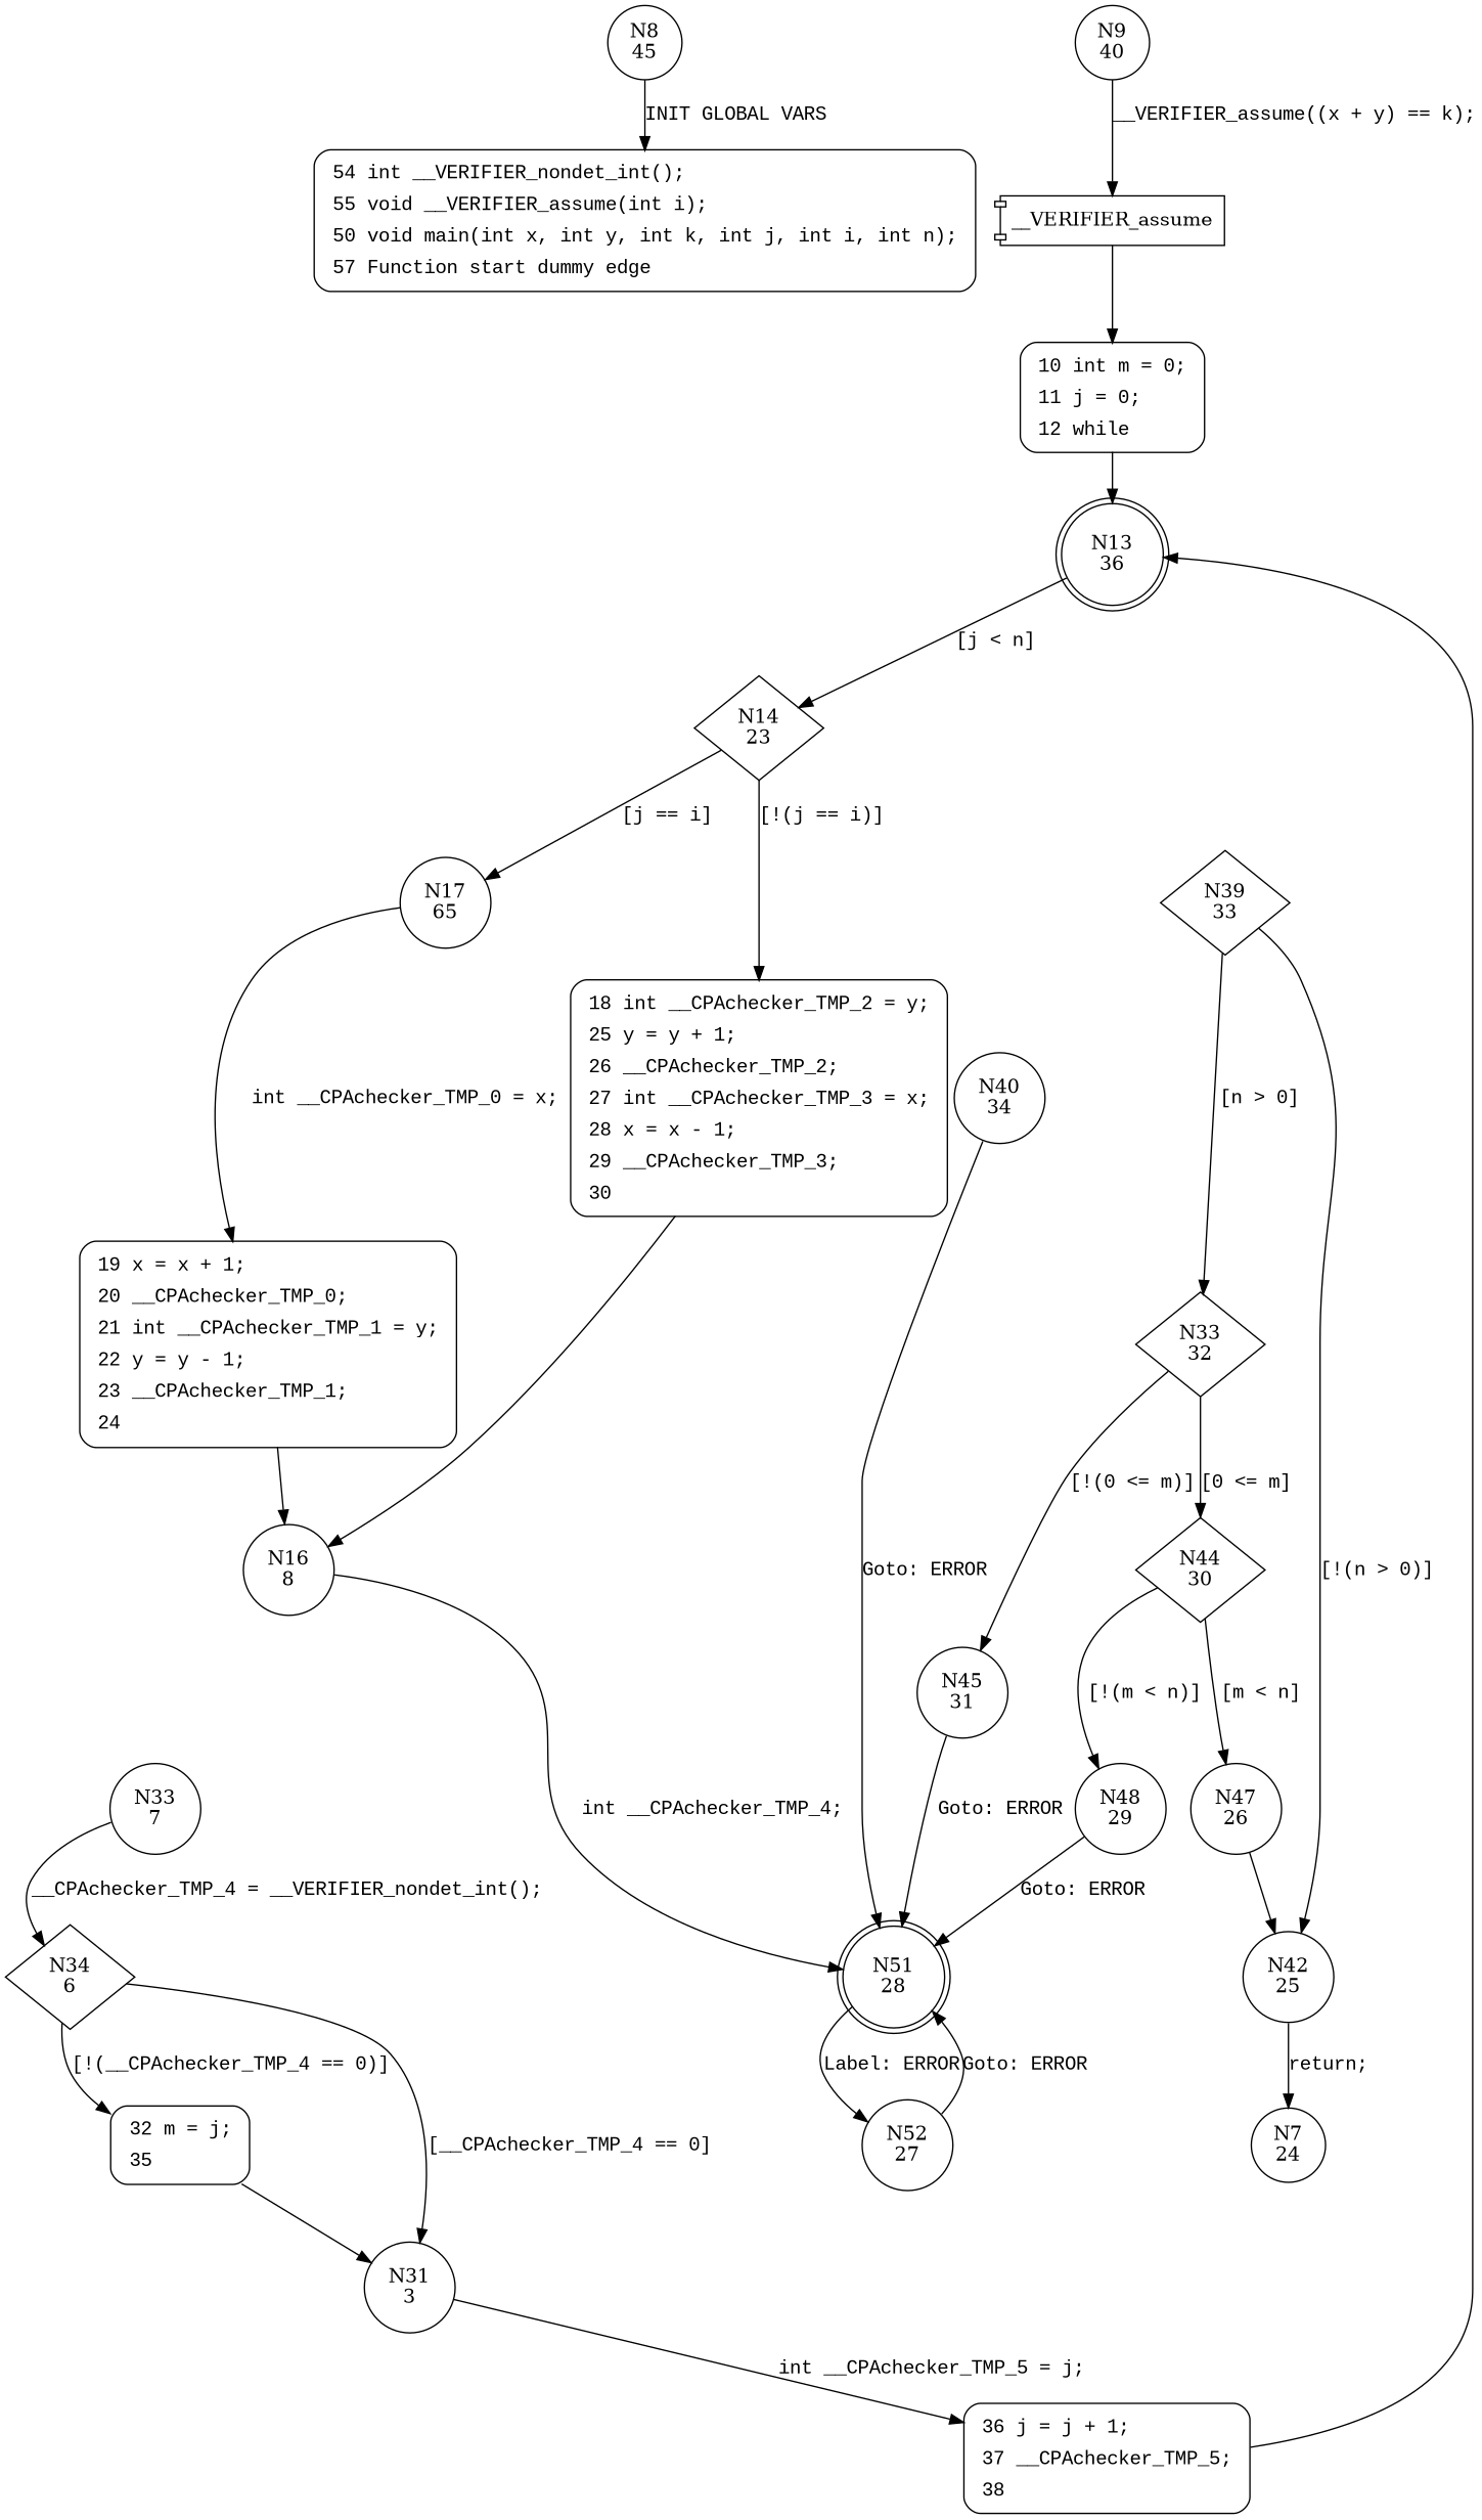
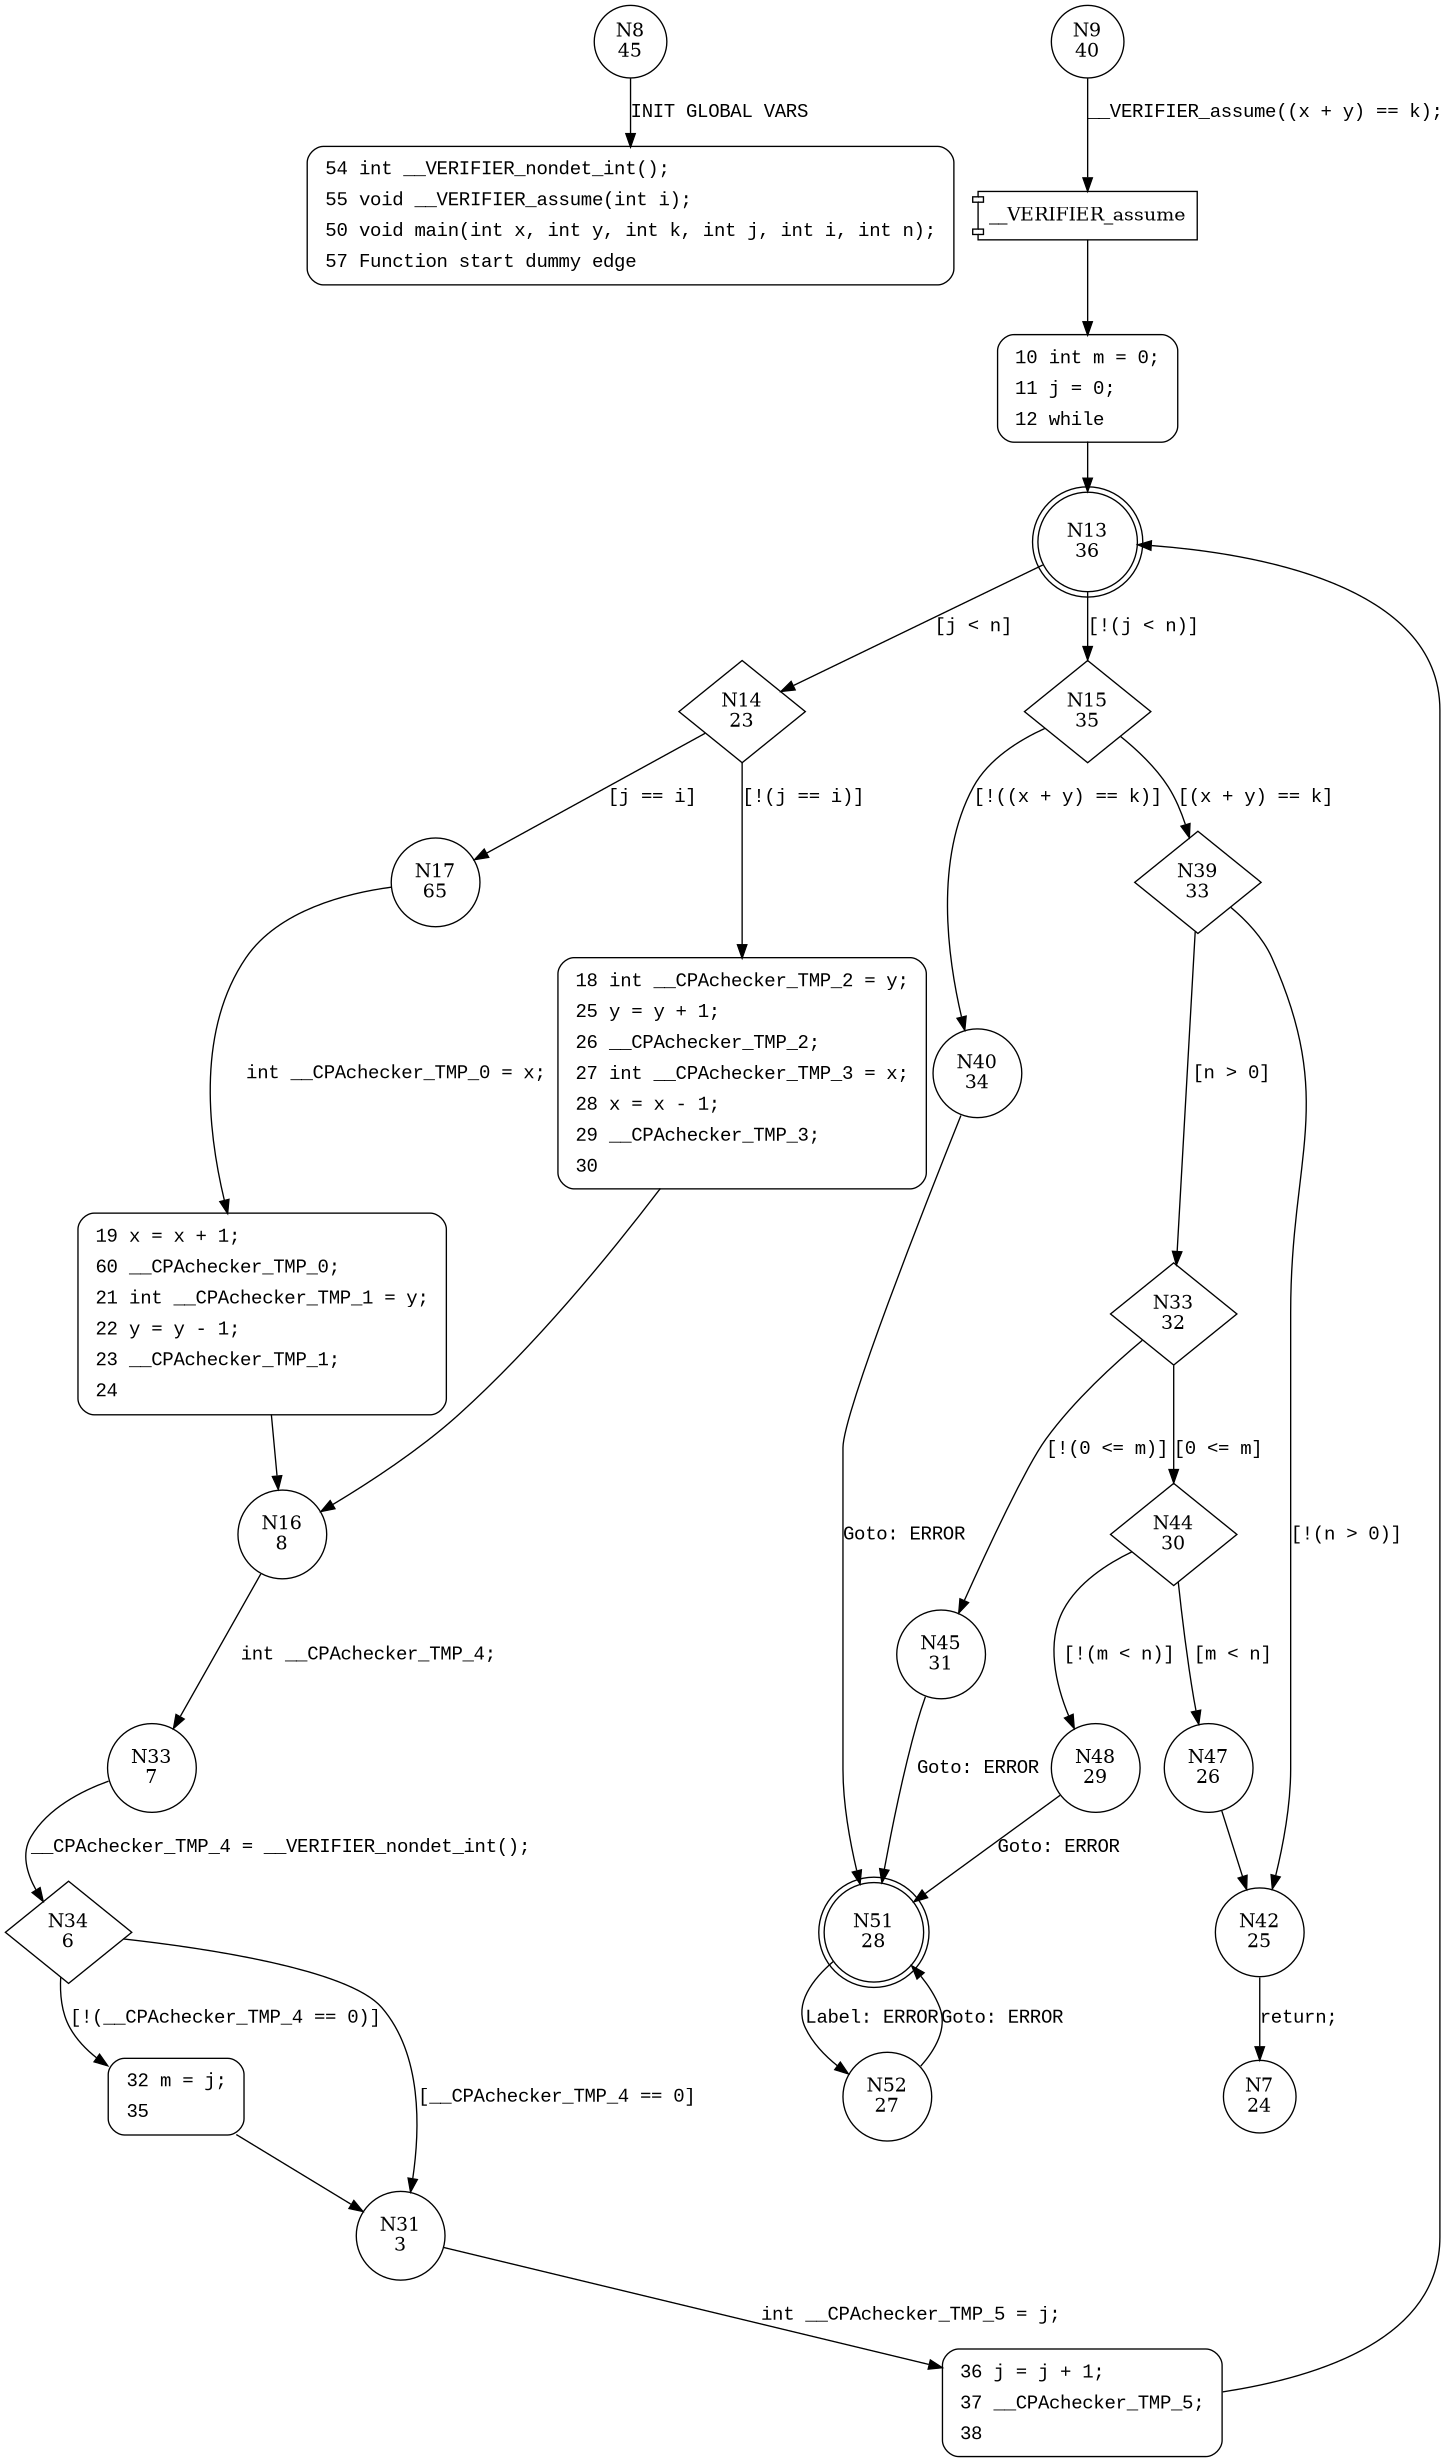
  digraph {
    node [shape=circle]
    edge [fontname="Courier New"]
    n1 [label="N8\n45"]
    n2 [fillcolor=white fontname="Courier New" label=<<table border="0" cellborder="0" cellpadding="3" bgcolor="white"><tr><td align="right">54</td><td align="left">int __VERIFIER_nondet_int();</td></tr><tr><td align="right">55</td><td align="left">void __VERIFIER_assume(int i);</td></tr><tr><td align="right">50</td><td align="left">void main(int x, int y, int k, int j, int i, int n);</td></tr><tr><td align="right">57</td><td align="left">Function start dummy edge</td></tr></table>> penwidth=1 shape=Mrecord style="filled,bold"]
    n3 [label="N9\n40"]
    n4 [label=__VERIFIER_assume shape=component]
    n5 [fillcolor=white fontname="Courier New" label=<<table border="0" cellborder="0" cellpadding="3" bgcolor="white"><tr><td align="right">10</td><td align="left">int m = 0;</td></tr><tr><td align="right">11</td><td align="left">j = 0;</td></tr><tr><td align="right">12</td><td align="left">while</td></tr></table>> penwidth=1 shape=Mrecord style="filled,bold"]
    n6 [label="N13\n36" shape=doublecircle]
    n7 [label="N14\n23" shape=diamond]
+   n8 [label="N15\n35" shape=diamond]
    n9 [label="N17\n65"]
    n10 [fillcolor=white fontname="Courier New" label=<<table border="0" cellborder="0" cellpadding="3" bgcolor="white"><tr><td align="right">18</td><td align="left">int __CPAchecker_TMP_2 = y;</td></tr><tr><td align="right">25</td><td align="left">y = y + 1;</td></tr><tr><td align="right">26</td><td align="left">__CPAchecker_TMP_2;</td></tr><tr><td align="right">27</td><td align="left">int __CPAchecker_TMP_3 = x;</td></tr><tr><td align="right">28</td><td align="left">x = x - 1;</td></tr><tr><td align="right">29</td><td align="left">__CPAchecker_TMP_3;</td></tr><tr><td align="right">30</td><td align="left"></td></tr></table>> penwidth=1 shape=Mrecord style="filled,bold"]
    n11 [label="N39\n33" shape=diamond]
    n12 [label="N40\n34"]
-   n13 [fillcolor=white fontname="Courier New" label=<<table border="0" cellborder="0" cellpadding="3" bgcolor="white"><tr><td align="right">19</td><td align="left">x = x + 1;</td></tr><tr><td align="right">20</td><td align="left">__CPAchecker_TMP_0;</td></tr><tr><td align="right">21</td><td align="left">int __CPAchecker_TMP_1 = y;</td></tr><tr><td align="right">22</td><td align="left">y = y - 1;</td></tr><tr><td align="right">23</td><td align="left">__CPAchecker_TMP_1;</td></tr><tr><td align="right">24</td><td align="left"></td></tr></table>> penwidth=1 shape=Mrecord style="filled,bold"]
+   n13 [fillcolor=white fontname="Courier New" label=<<table border="0" cellborder="0" cellpadding="3" bgcolor="white"><tr><td align="right">19</td><td align="left">x = x + 1;</td></tr><tr><td align="right">60</td><td align="left">__CPAchecker_TMP_0;</td></tr><tr><td align="right">21</td><td align="left">int __CPAchecker_TMP_1 = y;</td></tr><tr><td align="right">22</td><td align="left">y = y - 1;</td></tr><tr><td align="right">23</td><td align="left">__CPAchecker_TMP_1;</td></tr><tr><td align="right">24</td><td align="left"></td></tr></table>> penwidth=1 shape=Mrecord style="filled,bold"]
    n14 [label="N16\n8"]
    n15 [label="N33\n32" shape=diamond]
    n16 [label="N42\n25"]
    n17 [label="N51\n28" shape=doublecircle]
    n18 [label="N44\n30" shape=diamond]
    n19 [label="N45\n31"]
    n20 [label="N7\n24"]
    n21 [label="N52\n27"]
    n22 [label="N47\n26"]
    n23 [label="N48\n29"]
    n24 [label="N33\n7"]
    n25 [label="N34\n6" shape=diamond]
    n26 [label="N31\n3"]
    n27 [fillcolor=white fontname="Courier New" label=<<table border="0" cellborder="0" cellpadding="3" bgcolor="white"><tr><td align="right">32</td><td align="left">m = j;</td></tr><tr><td align="right">35</td><td align="left"></td></tr></table>> penwidth=1 shape=Mrecord style="filled,bold"]
    n28 [fillcolor=white fontname="Courier New" label=<<table border="0" cellborder="0" cellpadding="3" bgcolor="white"><tr><td align="right">36</td><td align="left">j = j + 1;</td></tr><tr><td align="right">37</td><td align="left">__CPAchecker_TMP_5;</td></tr><tr><td align="right">38</td><td align="left"></td></tr></table>> penwidth=1 shape=Mrecord style="filled,bold"]
    n1 -> n2 [label="INIT GLOBAL VARS"]
    n3 -> n4 [label="__VERIFIER_assume((x + y) == k);"]
    n4 -> n5
    n5 -> n6 [fontname=""]
    n6 -> n7 [label="[j < n]"]
+   n6 -> n8 [label="[!(j < n)]"]
    n7 -> n9 [label="[j == i]"]
    n7 -> n10 [label="[!(j == i)]"]
+   n8 -> n11 [label="[(x + y) == k]"]
+   n8 -> n12 [label="[!((x + y) == k)]"]
    n9 -> n13 [label="int __CPAchecker_TMP_0 = x;"]
    n10 -> n14 [fontname=""]
    n11 -> n15 [label="[n > 0]"]
    n11 -> n16 [label="[!(n > 0)]"]
    n12 -> n17 [label="Goto: ERROR"]
    n13 -> n14 [fontname=""]
-   n14 -> n17 [label="int __CPAchecker_TMP_4;"]
+   n14 -> n24 [label="int __CPAchecker_TMP_4;"]
    n15 -> n18 [label="[0 <= m]"]
    n15 -> n19 [label="[!(0 <= m)]"]
    n16 -> n20 [label="return;"]
    n17 -> n21 [label="Label: ERROR"]
    n18 -> n22 [label="[m < n]"]
    n18 -> n23 [label="[!(m < n)]"]
    n19 -> n17 [label="Goto: ERROR"]
    n21 -> n17 [label="Goto: ERROR"]
    n22 -> n16
    n23 -> n17 [label="Goto: ERROR"]
    n24 -> n25 [label="__CPAchecker_TMP_4 = __VERIFIER_nondet_int();"]
    n25 -> n26 [label="[__CPAchecker_TMP_4 == 0]"]
    n25 -> n27 [label="[!(__CPAchecker_TMP_4 == 0)]"]
    n26 -> n28 [label="int __CPAchecker_TMP_5 = j;"]
    n27 -> n26 [fontname=""]
    n28 -> n6 [fontname=""]
  }
